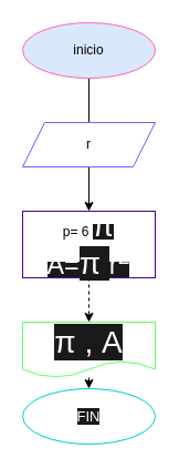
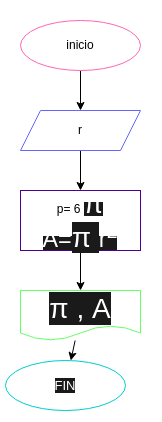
  <mxCell id="0" />
  <mxCell id="1" parent="0" />
- <mxCell id="2" style="edgeStyle=none;html=1;entryX=0.5;entryY=0;entryDx=0;entryDy=0;endArrow=none;" edge="1" parent="1" source="3" target="5"><mxGeometry relative="1" as="geometry" /></mxCell>
- <mxCell id="3" value="inicio" style="ellipse;whiteSpace=wrap;html=1;strokeColor=#FF66B3;fillColor=#dae8fc;" vertex="1" parent="1"><mxGeometry x="20" y="20" width="120" height="50" as="geometry" /></mxCell>
+ <mxCell id="2" style="edgeStyle=none;html=1;entryX=0.5;entryY=0;entryDx=0;entryDy=0;" edge="1" parent="1" source="3" target="5"><mxGeometry relative="1" as="geometry" /></mxCell>
+ <mxCell id="3" value="inicio" style="ellipse;whiteSpace=wrap;html=1;strokeColor=#FF66B3;" vertex="1" parent="1"><mxGeometry x="20" y="20" width="120" height="50" as="geometry" /></mxCell>
  <mxCell id="4" value="" style="edgeStyle=none;html=1;fontSize=13;" edge="1" parent="1" source="5" target="7"><mxGeometry relative="1" as="geometry" /></mxCell>
  <mxCell id="5" value="r" style="shape=parallelogram;perimeter=parallelogramPerimeter;whiteSpace=wrap;html=1;fixedSize=1;strokeColor=#6666FF;" vertex="1" parent="1"><mxGeometry x="20" y="110" width="120" height="40" as="geometry" /></mxCell>
- <mxCell id="6" value="" style="edgeStyle=none;html=1;fontSize=13;fontColor=#FFFFFF;dashed=1;" edge="1" parent="1" source="7" target="9"><mxGeometry relative="1" as="geometry" /></mxCell>
+ <mxCell id="6" value="" style="edgeStyle=none;html=1;fontSize=13;fontColor=#FFFFFF;" edge="1" parent="1" source="7" target="9"><mxGeometry relative="1" as="geometry" /></mxCell>
  <mxCell id="7" value="p= 6&amp;nbsp;&lt;span style=&quot;font-family: &amp;quot;Google Sans&amp;quot;, Arial, sans-serif; text-align: left; background-color: rgb(26, 26, 26);&quot;&gt;&lt;font style=&quot;&quot; color=&quot;#ffffff&quot;&gt;&lt;span style=&quot;font-size: 28px;&quot;&gt;π&lt;/span&gt;&lt;br&gt;&lt;span style=&quot;font-size: 23.333px;&quot;&gt;A=&lt;/span&gt;&lt;/font&gt;&lt;/span&gt;&lt;span style=&quot;font-family: &amp;quot;Google Sans&amp;quot;, Arial, sans-serif; font-size: 28px; text-align: left; background-color: rgb(26, 26, 26);&quot;&gt;&lt;font color=&quot;#ffffff&quot;&gt;π&lt;/font&gt;&lt;/span&gt;&lt;span style=&quot;color: rgb(0, 29, 53); font-family: &amp;quot;Google Sans&amp;quot;, Arial, sans-serif; font-size: 28px; text-align: left; background-color: rgb(26, 26, 26);&quot;&gt;&amp;nbsp;&lt;/span&gt;&lt;span style=&quot;font-family: &amp;quot;Google Sans&amp;quot;, Arial, sans-serif; text-align: left; background-color: rgb(26, 26, 26);&quot;&gt;&lt;font style=&quot;&quot; color=&quot;#ffffff&quot;&gt;&lt;span style=&quot;font-size: 23.333px;&quot;&gt;r&lt;sup&gt;2&lt;/sup&gt;&lt;/span&gt;&lt;br&gt;&lt;/font&gt;&lt;/span&gt;" style="whiteSpace=wrap;html=1;strokeColor=#4C0099;" vertex="1" parent="1"><mxGeometry x="20" y="190" width="120" height="60" as="geometry" /></mxCell>
  <mxCell id="8" value="" style="edgeStyle=none;html=1;fontSize=13;fontColor=#FFFFFF;" edge="1" parent="1" source="9" target="10"><mxGeometry relative="1" as="geometry" /></mxCell>
  <mxCell id="9" value="&lt;span style=&quot;background-color: rgb(26, 26, 26);&quot;&gt;&lt;span style=&quot;font-family: &amp;quot;Google Sans&amp;quot;, Arial, sans-serif; font-size: 28px; text-align: left;&quot;&gt;π &lt;/span&gt;&lt;span style=&quot;font-family: &amp;quot;Google Sans&amp;quot;, Arial, sans-serif; font-size: 28px; text-align: left;&quot;&gt;,&lt;/span&gt;&lt;span style=&quot;font-family: &amp;quot;Google Sans&amp;quot;, Arial, sans-serif; font-size: 28px; text-align: left;&quot;&gt; A&lt;/span&gt;&lt;/span&gt;" style="shape=document;whiteSpace=wrap;html=1;boundedLbl=1;labelBackgroundColor=#1A1A1A;strokeColor=#66FF66;fontSize=13;fontColor=#FFFFFF;" vertex="1" parent="1"><mxGeometry x="20" y="290" width="120" height="50" as="geometry" /></mxCell>
- <mxCell id="10" value="FIN" style="ellipse;whiteSpace=wrap;html=1;labelBackgroundColor=#1A1A1A;strokeColor=#00CCCC;fontSize=13;fontColor=#FFFFFF;" vertex="1" parent="1"><mxGeometry x="20" y="350" width="120" height="50" as="geometry" /></mxCell>
+ <mxCell id="10" value="FIN" style="ellipse;whiteSpace=wrap;html=1;labelBackgroundColor=#1A1A1A;strokeColor=#00CCCC;fontSize=13;fontColor=#FFFFFF;" vertex="1" parent="1"><mxGeometry x="5" y="360" width="120" height="50" as="geometry" /></mxCell>
